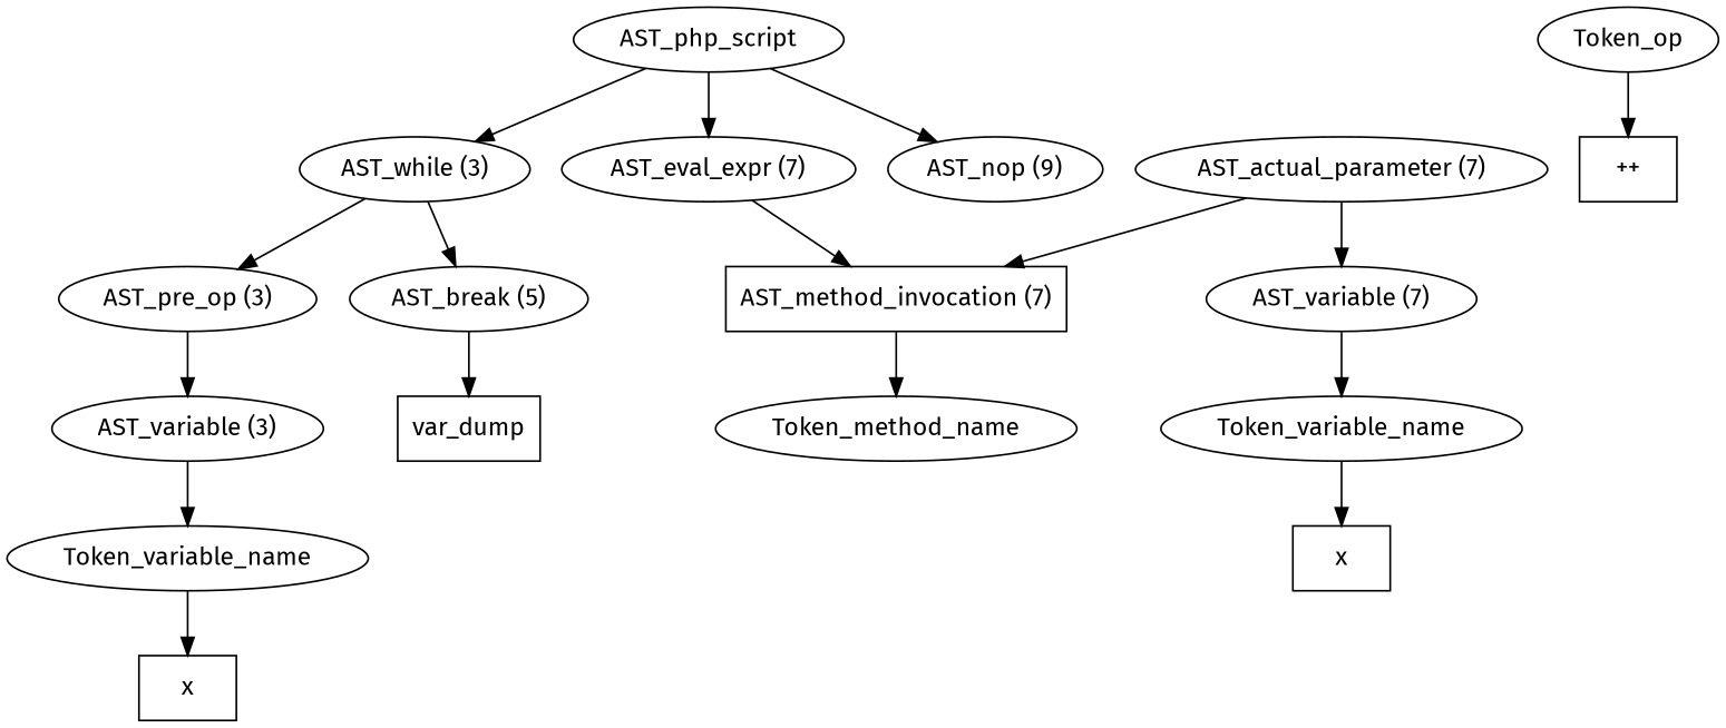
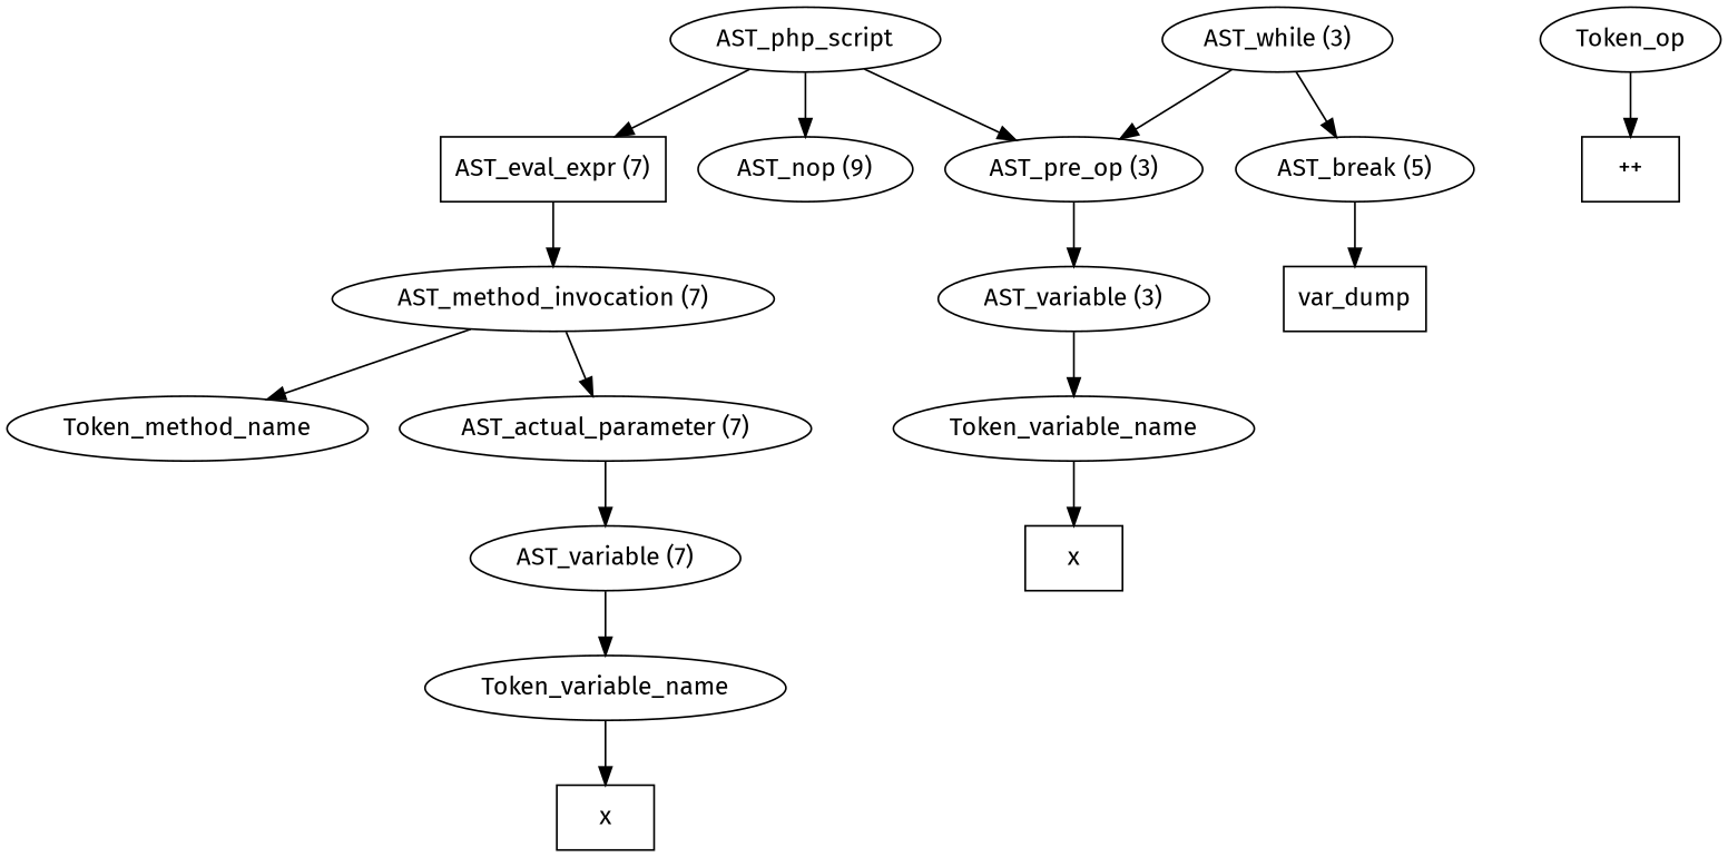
  digraph {
    fontname="Fira Sans"
    node [fontname="Fira Sans"]
    edge [fontname="Fira Sans"]
    n1 [label=AST_php_script]
    n2 [label="AST_while (3)"]
-   n3 [label="AST_eval_expr (7)"]
+   n3 [label="AST_eval_expr (7)" shape=box]
    n4 [label="AST_nop (9)"]
    n5 [label="AST_pre_op (3)"]
    n6 [label="AST_break (5)"]
-   n7 [label="AST_method_invocation (7)" shape=box]
+   n7 [label="AST_method_invocation (7)"]
    n8 [label="AST_variable (3)"]
    n9 [label=var_dump shape=box]
    n10 [label=Token_op]
    n11 [label="++" shape=box]
    n12 [label=Token_variable_name]
    n13 [label=x shape=box]
    n14 [label=Token_method_name]
    n15 [label="AST_actual_parameter (7)"]
    n16 [label="AST_variable (7)"]
    n17 [label=Token_variable_name]
    n18 [label=x shape=box]
-   n1 -> n2
+   n1 -> n5
    n1 -> n3
    n1 -> n4
    n2 -> n5
    n2 -> n6
    n3 -> n7
    n5 -> n8
    n6 -> n9
    n7 -> n14
-   n15 -> n7
+   n7 -> n15
    n8 -> n12
    n10 -> n11
    n12 -> n13
    n15 -> n16
    n16 -> n17
    n17 -> n18
  }
